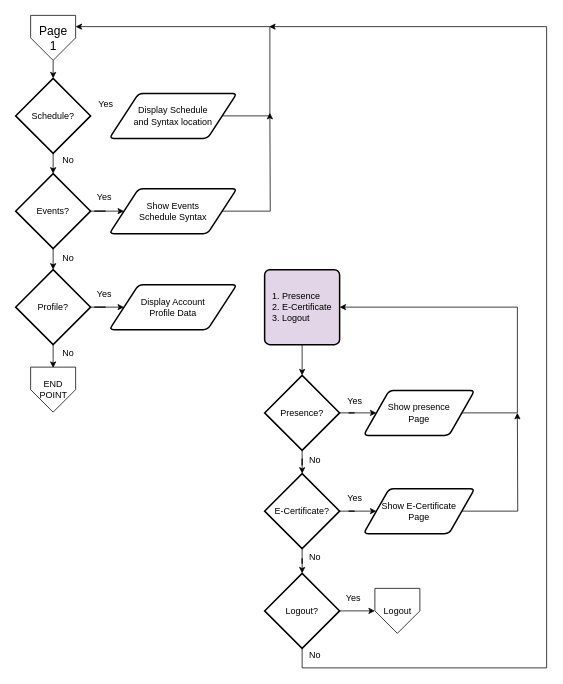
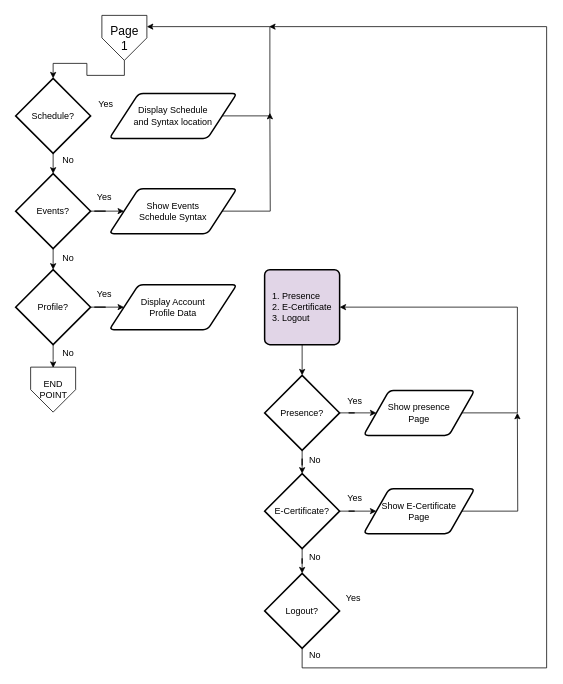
  <mxCell id="0" />
  <mxCell id="1" parent="0" />
- <mxCell id="2" value="&lt;font style=&quot;font-size: 16px;&quot;&gt;Page&lt;/font&gt;&lt;div&gt;&lt;font style=&quot;font-size: 16px;&quot;&gt;1&lt;/font&gt;&lt;/div&gt;" style="verticalLabelPosition=middle;verticalAlign=middle;html=1;shape=offPageConnector;rounded=0;size=0.5;labelPosition=center;align=center;" parent="1" vertex="1"><mxGeometry x="40" y="20" width="60" height="60" as="geometry" /></mxCell>
+ <mxCell id="2" value="&lt;font style=&quot;font-size: 16px;&quot;&gt;Page&lt;/font&gt;&lt;div&gt;&lt;font style=&quot;font-size: 16px;&quot;&gt;1&lt;/font&gt;&lt;/div&gt;" style="verticalLabelPosition=middle;verticalAlign=middle;html=1;shape=offPageConnector;rounded=0;size=0.5;labelPosition=center;align=center;" parent="1" vertex="1"><mxGeometry x="135" y="20" width="60" height="60" as="geometry" /></mxCell>
  <mxCell id="3" value="Schedule?" style="strokeWidth=2;html=1;shape=mxgraph.flowchart.decision;whiteSpace=wrap;" parent="1" vertex="1"><mxGeometry x="20" y="104" width="100" height="100" as="geometry" /></mxCell>
  <mxCell id="4" style="edgeStyle=orthogonalEdgeStyle;rounded=0;orthogonalLoop=1;jettySize=auto;html=1;exitX=0.5;exitY=1;exitDx=0;exitDy=0;entryX=0.5;entryY=0;entryDx=0;entryDy=0;entryPerimeter=0;" parent="1" source="2" target="3" edge="1"><mxGeometry relative="1" as="geometry" /></mxCell>
  <mxCell id="5" style="edgeStyle=orthogonalEdgeStyle;rounded=0;orthogonalLoop=1;jettySize=auto;html=1;exitX=1;exitY=0.5;exitDx=0;exitDy=0;exitPerimeter=0;entryX=0;entryY=0.5;entryDx=0;entryDy=0;" parent="1" source="6" target="17" edge="1"><mxGeometry relative="1" as="geometry" /></mxCell>
  <mxCell id="6" value="Events?" style="strokeWidth=2;html=1;shape=mxgraph.flowchart.decision;whiteSpace=wrap;" parent="1" vertex="1"><mxGeometry x="20" y="231" width="100" height="100" as="geometry" /></mxCell>
  <mxCell id="7" style="edgeStyle=orthogonalEdgeStyle;rounded=0;orthogonalLoop=1;jettySize=auto;html=1;exitX=0.5;exitY=1;exitDx=0;exitDy=0;exitPerimeter=0;entryX=0.5;entryY=0;entryDx=0;entryDy=0;entryPerimeter=0;" parent="1" source="3" target="6" edge="1"><mxGeometry relative="1" as="geometry" /></mxCell>
  <mxCell id="8" value="" style="edgeStyle=orthogonalEdgeStyle;rounded=0;orthogonalLoop=1;jettySize=auto;html=1;" parent="1" source="10" target="18" edge="1"><mxGeometry relative="1" as="geometry" /></mxCell>
  <mxCell id="9" value="" style="edgeStyle=orthogonalEdgeStyle;rounded=0;orthogonalLoop=1;jettySize=auto;html=1;" parent="1" source="10" edge="1"><mxGeometry relative="1" as="geometry"><mxPoint x="70" y="490" as="targetPoint" /></mxGeometry></mxCell>
  <mxCell id="10" value="Profile?" style="strokeWidth=2;html=1;shape=mxgraph.flowchart.decision;whiteSpace=wrap;" parent="1" vertex="1"><mxGeometry x="20" y="359" width="100" height="100" as="geometry" /></mxCell>
  <mxCell id="11" style="edgeStyle=orthogonalEdgeStyle;rounded=0;orthogonalLoop=1;jettySize=auto;html=1;exitX=0.5;exitY=1;exitDx=0;exitDy=0;exitPerimeter=0;entryX=0.5;entryY=0;entryDx=0;entryDy=0;entryPerimeter=0;" parent="1" source="6" target="10" edge="1"><mxGeometry relative="1" as="geometry" /></mxCell>
  <mxCell id="12" value="No" style="text;html=1;align=center;verticalAlign=middle;resizable=0;points=[];autosize=1;strokeColor=none;fillColor=none;" parent="1" vertex="1"><mxGeometry x="70" y="198" width="40" height="30" as="geometry" /></mxCell>
  <mxCell id="13" value="No" style="text;html=1;align=center;verticalAlign=middle;resizable=0;points=[];autosize=1;strokeColor=none;fillColor=none;" parent="1" vertex="1"><mxGeometry x="70" y="329" width="40" height="30" as="geometry" /></mxCell>
  <mxCell id="14" style="edgeStyle=orthogonalEdgeStyle;rounded=0;orthogonalLoop=1;jettySize=auto;html=1;exitX=1;exitY=0.5;exitDx=0;exitDy=0;entryX=1;entryY=0.25;entryDx=0;entryDy=0;" parent="1" source="15" target="2" edge="1"><mxGeometry relative="1" as="geometry"><mxPoint x="359" y="40" as="targetPoint" /><Array as="points"><mxPoint x="359" y="154" /><mxPoint x="359" y="35" /></Array></mxGeometry></mxCell>
  <mxCell id="15" value="Display Schedule&lt;div&gt;and Syntax location&lt;br&gt;&lt;/div&gt;" style="shape=parallelogram;html=1;strokeWidth=2;perimeter=parallelogramPerimeter;whiteSpace=wrap;rounded=1;arcSize=12;size=0.23;" parent="1" vertex="1"><mxGeometry x="145" y="124" width="170" height="60" as="geometry" /></mxCell>
  <mxCell id="16" style="edgeStyle=orthogonalEdgeStyle;rounded=0;orthogonalLoop=1;jettySize=auto;html=1;exitX=1;exitY=0.5;exitDx=0;exitDy=0;" parent="1" source="17" edge="1"><mxGeometry relative="1" as="geometry"><mxPoint x="359" y="150" as="targetPoint" /></mxGeometry></mxCell>
  <mxCell id="17" value="Show Events&lt;div&gt;Schedule Syntax&lt;br&gt;&lt;/div&gt;" style="shape=parallelogram;html=1;strokeWidth=2;perimeter=parallelogramPerimeter;whiteSpace=wrap;rounded=1;arcSize=12;size=0.23;" parent="1" vertex="1"><mxGeometry x="145" y="251" width="170" height="60" as="geometry" /></mxCell>
  <mxCell id="18" value="Display Account&lt;div&gt;Profile Data&lt;br&gt;&lt;/div&gt;" style="shape=parallelogram;html=1;strokeWidth=2;perimeter=parallelogramPerimeter;whiteSpace=wrap;rounded=1;arcSize=12;size=0.23;" parent="1" vertex="1"><mxGeometry x="145" y="379" width="170" height="60" as="geometry" /></mxCell>
  <mxCell id="19" value="" style="edgeStyle=orthogonalEdgeStyle;rounded=0;orthogonalLoop=1;jettySize=auto;html=1;" parent="1" source="20" target="23" edge="1"><mxGeometry relative="1" as="geometry" /></mxCell>
  <mxCell id="20" value="&lt;div style=&quot;text-align: justify;&quot;&gt;&lt;span style=&quot;background-color: initial;&quot;&gt;1. Presence&lt;/span&gt;&lt;/div&gt;&lt;div style=&quot;text-align: justify;&quot;&gt;2. E-Certificate&lt;/div&gt;&lt;div style=&quot;text-align: justify;&quot;&gt;3. Logout&lt;/div&gt;" style="rounded=1;whiteSpace=wrap;html=1;absoluteArcSize=1;arcSize=14;strokeWidth=2;fillColor=#e1d5e7;" parent="1" vertex="1"><mxGeometry x="352" y="359" width="100" height="100" as="geometry" /></mxCell>
  <mxCell id="21" value="" style="edgeStyle=orthogonalEdgeStyle;rounded=0;orthogonalLoop=1;jettySize=auto;html=1;" parent="1" source="23" target="25" edge="1"><mxGeometry relative="1" as="geometry" /></mxCell>
  <mxCell id="22" value="" style="edgeStyle=orthogonalEdgeStyle;rounded=0;orthogonalLoop=1;jettySize=auto;html=1;" parent="1" source="23" target="29" edge="1"><mxGeometry relative="1" as="geometry" /></mxCell>
  <mxCell id="23" value="Presence?" style="strokeWidth=2;html=1;shape=mxgraph.flowchart.decision;whiteSpace=wrap;" parent="1" vertex="1"><mxGeometry x="352" y="500" width="100" height="100" as="geometry" /></mxCell>
  <mxCell id="24" style="edgeStyle=orthogonalEdgeStyle;rounded=0;orthogonalLoop=1;jettySize=auto;html=1;exitX=1;exitY=0.5;exitDx=0;exitDy=0;entryX=1;entryY=0.5;entryDx=0;entryDy=0;" parent="1" source="25" target="20" edge="1"><mxGeometry relative="1" as="geometry"><mxPoint x="689" y="410" as="targetPoint" /><Array as="points"><mxPoint x="689" y="550" /><mxPoint x="689" y="409" /></Array></mxGeometry></mxCell>
  <mxCell id="25" value="Show presence&lt;div&gt;&lt;span style=&quot;background-color: initial;&quot;&gt;Page&lt;/span&gt;&lt;/div&gt;" style="shape=parallelogram;html=1;strokeWidth=2;perimeter=parallelogramPerimeter;whiteSpace=wrap;rounded=1;arcSize=12;size=0.23;" parent="1" vertex="1"><mxGeometry x="484" y="520" width="148" height="60" as="geometry" /></mxCell>
  <mxCell id="26" value="Yes" style="text;html=1;align=center;verticalAlign=middle;resizable=0;points=[];autosize=1;strokeColor=none;fillColor=none;" parent="1" vertex="1"><mxGeometry x="452" y="519" width="40" height="30" as="geometry" /></mxCell>
  <mxCell id="27" value="" style="edgeStyle=orthogonalEdgeStyle;rounded=0;orthogonalLoop=1;jettySize=auto;html=1;" parent="1" source="29" target="31" edge="1"><mxGeometry relative="1" as="geometry" /></mxCell>
  <mxCell id="28" value="" style="edgeStyle=orthogonalEdgeStyle;rounded=0;orthogonalLoop=1;jettySize=auto;html=1;" parent="1" source="29" target="35" edge="1"><mxGeometry relative="1" as="geometry" /></mxCell>
  <mxCell id="29" value="E-Certificate?" style="strokeWidth=2;html=1;shape=mxgraph.flowchart.decision;whiteSpace=wrap;" parent="1" vertex="1"><mxGeometry x="352" y="631" width="100" height="100" as="geometry" /></mxCell>
  <mxCell id="30" style="edgeStyle=orthogonalEdgeStyle;rounded=0;orthogonalLoop=1;jettySize=auto;html=1;exitX=1;exitY=0.5;exitDx=0;exitDy=0;" parent="1" source="31" edge="1"><mxGeometry relative="1" as="geometry"><mxPoint x="689" y="550" as="targetPoint" /></mxGeometry></mxCell>
  <mxCell id="31" value="Show E-Certificate&lt;div&gt;Page&lt;/div&gt;" style="shape=parallelogram;html=1;strokeWidth=2;perimeter=parallelogramPerimeter;whiteSpace=wrap;rounded=1;arcSize=12;size=0.23;" parent="1" vertex="1"><mxGeometry x="484" y="651" width="148" height="60" as="geometry" /></mxCell>
  <mxCell id="32" value="Yes" style="text;html=1;align=center;verticalAlign=middle;resizable=0;points=[];autosize=1;strokeColor=none;fillColor=none;" parent="1" vertex="1"><mxGeometry x="452" y="649" width="40" height="30" as="geometry" /></mxCell>
- <mxCell id="33" value="" style="edgeStyle=orthogonalEdgeStyle;rounded=0;orthogonalLoop=1;jettySize=auto;html=1;" parent="1" source="35" target="39" edge="1"><mxGeometry relative="1" as="geometry" /></mxCell>
  <mxCell id="34" style="edgeStyle=orthogonalEdgeStyle;rounded=0;orthogonalLoop=1;jettySize=auto;html=1;exitX=0.5;exitY=1;exitDx=0;exitDy=0;exitPerimeter=0;" parent="1" source="35" edge="1"><mxGeometry relative="1" as="geometry"><mxPoint x="358" y="35" as="targetPoint" /><mxPoint x="402" y="870" as="sourcePoint" /><Array as="points"><mxPoint x="402" y="890" /><mxPoint x="728" y="890" /><mxPoint x="728" y="35" /></Array></mxGeometry></mxCell>
  <mxCell id="35" value="Logout?" style="strokeWidth=2;html=1;shape=mxgraph.flowchart.decision;whiteSpace=wrap;" parent="1" vertex="1"><mxGeometry x="352" y="764" width="100" height="100" as="geometry" /></mxCell>
  <mxCell id="36" value="No" style="text;html=1;align=center;verticalAlign=middle;resizable=0;points=[];autosize=1;strokeColor=none;fillColor=none;" parent="1" vertex="1"><mxGeometry x="399" y="858" width="40" height="30" as="geometry" /></mxCell>
  <mxCell id="37" value="No" style="text;html=1;align=center;verticalAlign=middle;resizable=0;points=[];autosize=1;strokeColor=none;fillColor=none;" parent="1" vertex="1"><mxGeometry x="399" y="598" width="40" height="30" as="geometry" /></mxCell>
  <mxCell id="38" value="No" style="text;html=1;align=center;verticalAlign=middle;resizable=0;points=[];autosize=1;strokeColor=none;fillColor=none;" parent="1" vertex="1"><mxGeometry x="399" y="728" width="40" height="30" as="geometry" /></mxCell>
- <mxCell id="39" value="&lt;span style=&quot;background-color: initial;&quot;&gt;Logout&lt;/span&gt;" style="verticalLabelPosition=middle;verticalAlign=middle;html=1;shape=offPageConnector;rounded=0;size=0.5;labelPosition=center;align=center;" parent="1" vertex="1"><mxGeometry x="499" y="784" width="60" height="60" as="geometry" /></mxCell>
  <mxCell id="40" value="Yes" style="text;html=1;align=center;verticalAlign=middle;resizable=0;points=[];autosize=1;strokeColor=none;fillColor=none;" parent="1" vertex="1"><mxGeometry x="450" y="782" width="40" height="30" as="geometry" /></mxCell>
  <mxCell id="41" value="Yes" style="text;html=1;align=center;verticalAlign=middle;resizable=0;points=[];autosize=1;strokeColor=none;fillColor=none;" parent="1" vertex="1"><mxGeometry x="118" y="377" width="40" height="30" as="geometry" /></mxCell>
  <mxCell id="42" value="No" style="text;html=1;align=center;verticalAlign=middle;resizable=0;points=[];autosize=1;strokeColor=none;fillColor=none;" parent="1" vertex="1"><mxGeometry x="70" y="455" width="40" height="30" as="geometry" /></mxCell>
  <mxCell id="43" value="Yes" style="text;html=1;align=center;verticalAlign=middle;resizable=0;points=[];autosize=1;strokeColor=none;fillColor=none;" parent="1" vertex="1"><mxGeometry x="120" y="124" width="40" height="30" as="geometry" /></mxCell>
  <mxCell id="44" value="Yes" style="text;html=1;align=center;verticalAlign=middle;resizable=0;points=[];autosize=1;strokeColor=none;fillColor=none;" parent="1" vertex="1"><mxGeometry x="118" y="247" width="40" height="30" as="geometry" /></mxCell>
  <mxCell id="45" value="END&lt;div&gt;POINT&lt;/div&gt;" style="verticalLabelPosition=middle;verticalAlign=middle;html=1;shape=offPageConnector;rounded=0;size=0.5;labelPosition=center;align=center;" parent="1" vertex="1"><mxGeometry x="40" y="489" width="60" height="60" as="geometry" /></mxCell>
